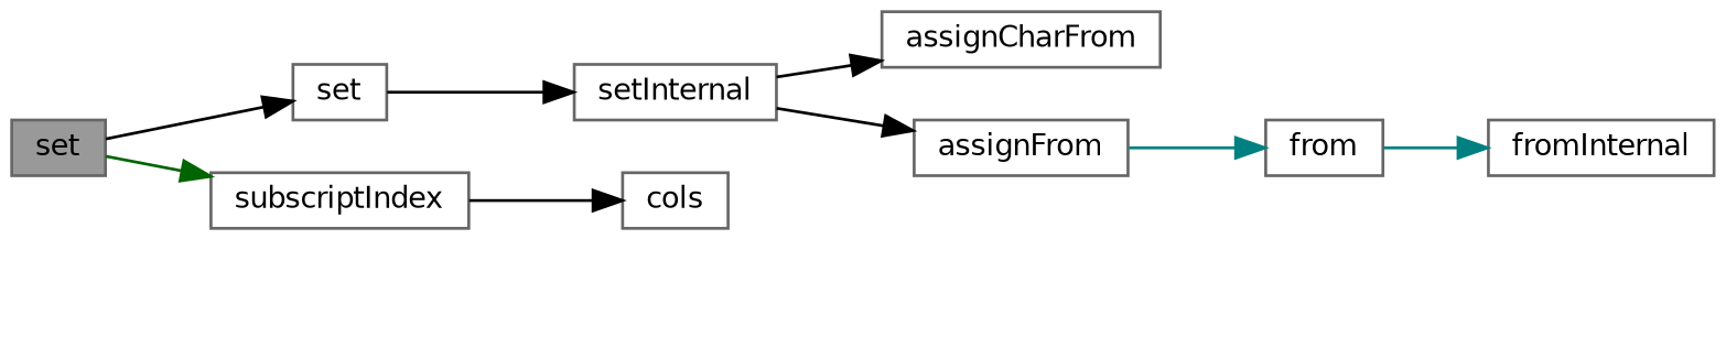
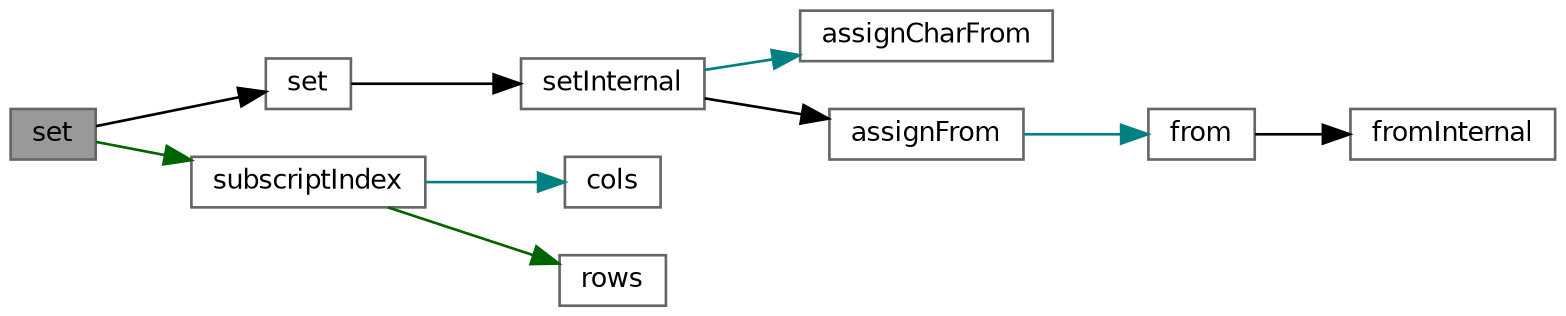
  digraph {
    rankdir=LR
    node [color=grey40 fillcolor=white fontname=Helvetica fontsize=10 shape=box style=filled]
    edge [color=black fontname=Helvetica fontsize=10 labelfontname=Helvetica labelfontsize=10 style=solid]
    n1 [color=gray40 fillcolor=grey60 fontcolor=black height=0.2 label=set width=0.4]
    n2 [height=0.2 label=set width=0.4]
    n3 [height=0.2 label=subscriptIndex width=0.4]
    n4 [height=0.2 label=setInternal width=0.4]
    n5 [height=0.2 label=cols width=0.4]
+   n6 [height=0.2 label=rows width=0.4]
    n7 [height=0.2 label=assignCharFrom width=0.4]
    n8 [height=0.2 label=assignFrom width=0.4]
    n9 [height=0.2 label=from width=0.4]
    n10 [height=0.2 label=fromInternal width=0.4]
    n1 -> n2
    n1 -> n3 [color=darkgreen]
    n2 -> n4
-   n3 -> n5
-   n4 -> n7
+   n3 -> n5 [color=teal]
+   n3 -> n6 [color=darkgreen]
+   n4 -> n7 [color=teal]
    n4 -> n8
    n8 -> n9 [color=teal]
-   n9 -> n10 [color=teal]
+   n9 -> n10
  }
